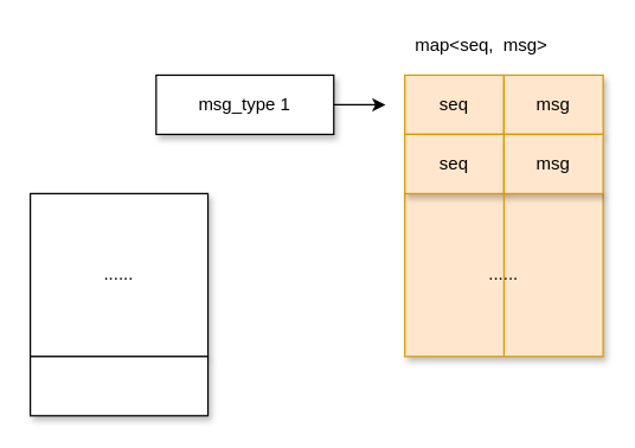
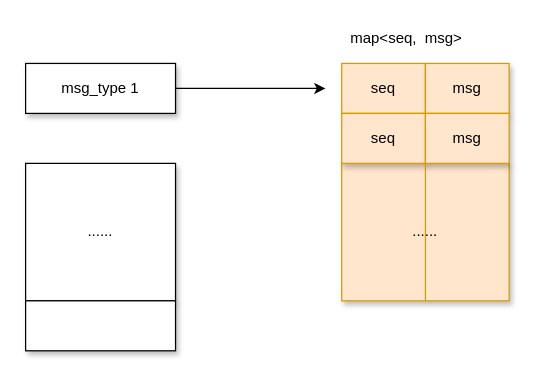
  <mxCell id="0" />
  <mxCell id="1" parent="0" />
- <mxCell id="2" value="msg_type 1" style="whiteSpace=wrap;html=1;shadow=1;" vertex="1" parent="1"><mxGeometry x="105" y="50" width="120" height="40" as="geometry" /></mxCell>
+ <mxCell id="2" value="msg_type 1" style="whiteSpace=wrap;html=1;shadow=1;" vertex="1" parent="1"><mxGeometry x="20" y="50" width="120" height="40" as="geometry" /></mxCell>
  <mxCell id="3" value="......" style="whiteSpace=wrap;html=1;shadow=1;" vertex="1" parent="1"><mxGeometry x="20" y="130" width="120" height="110" as="geometry" /></mxCell>
  <mxCell id="4" value="" style="whiteSpace=wrap;html=1;shadow=1;" vertex="1" parent="1"><mxGeometry x="20" y="240" width="120" height="40" as="geometry" /></mxCell>
  <mxCell id="5" value="" style="endArrow=classic;html=1;exitX=1;exitY=0.5;" edge="1" parent="1" source="2"><mxGeometry width="50" height="50" relative="1" as="geometry"><mxPoint x="210" y="120" as="sourcePoint" /><mxPoint x="260" y="70" as="targetPoint" /></mxGeometry></mxCell>
  <mxCell id="6" value="seq" style="whiteSpace=wrap;html=1;shadow=1;fillColor=#ffe6cc;strokeColor=#d79b00;" vertex="1" parent="1"><mxGeometry x="273" y="50" width="67" height="40" as="geometry" /></mxCell>
  <mxCell id="7" value="......" style="whiteSpace=wrap;html=1;shadow=1;fillColor=#ffe6cc;strokeColor=#d79b00;" vertex="1" parent="1"><mxGeometry x="273" y="130" width="134" height="110" as="geometry" /></mxCell>
  <mxCell id="8" value="msg" style="whiteSpace=wrap;html=1;shadow=1;fillColor=#ffe6cc;strokeColor=#d79b00;" vertex="1" parent="1"><mxGeometry x="340" y="50" width="67" height="40" as="geometry" /></mxCell>
  <mxCell id="9" value="seq" style="whiteSpace=wrap;html=1;shadow=1;fillColor=#ffe6cc;strokeColor=#d79b00;" vertex="1" parent="1"><mxGeometry x="273" y="90" width="67" height="40" as="geometry" /></mxCell>
  <mxCell id="10" value="msg" style="whiteSpace=wrap;html=1;shadow=1;fillColor=#ffe6cc;strokeColor=#d79b00;" vertex="1" parent="1"><mxGeometry x="340" y="90" width="67" height="40" as="geometry" /></mxCell>
  <mxCell id="11" value="map&amp;lt;seq, &amp;nbsp;msg&amp;gt;" style="text;html=1;strokeColor=none;fillColor=none;align=center;verticalAlign=middle;whiteSpace=wrap;shadow=1;" vertex="1" parent="1"><mxGeometry x="270" y="20" width="110" height="20" as="geometry" /></mxCell>
  <mxCell id="12" value="" style="line;strokeWidth=1;direction=south;html=1;shadow=0;fillColor=#ffe6cc;strokeColor=#d79b00;" vertex="1" parent="1"><mxGeometry x="335" y="130" width="10" height="110" as="geometry" /></mxCell>
